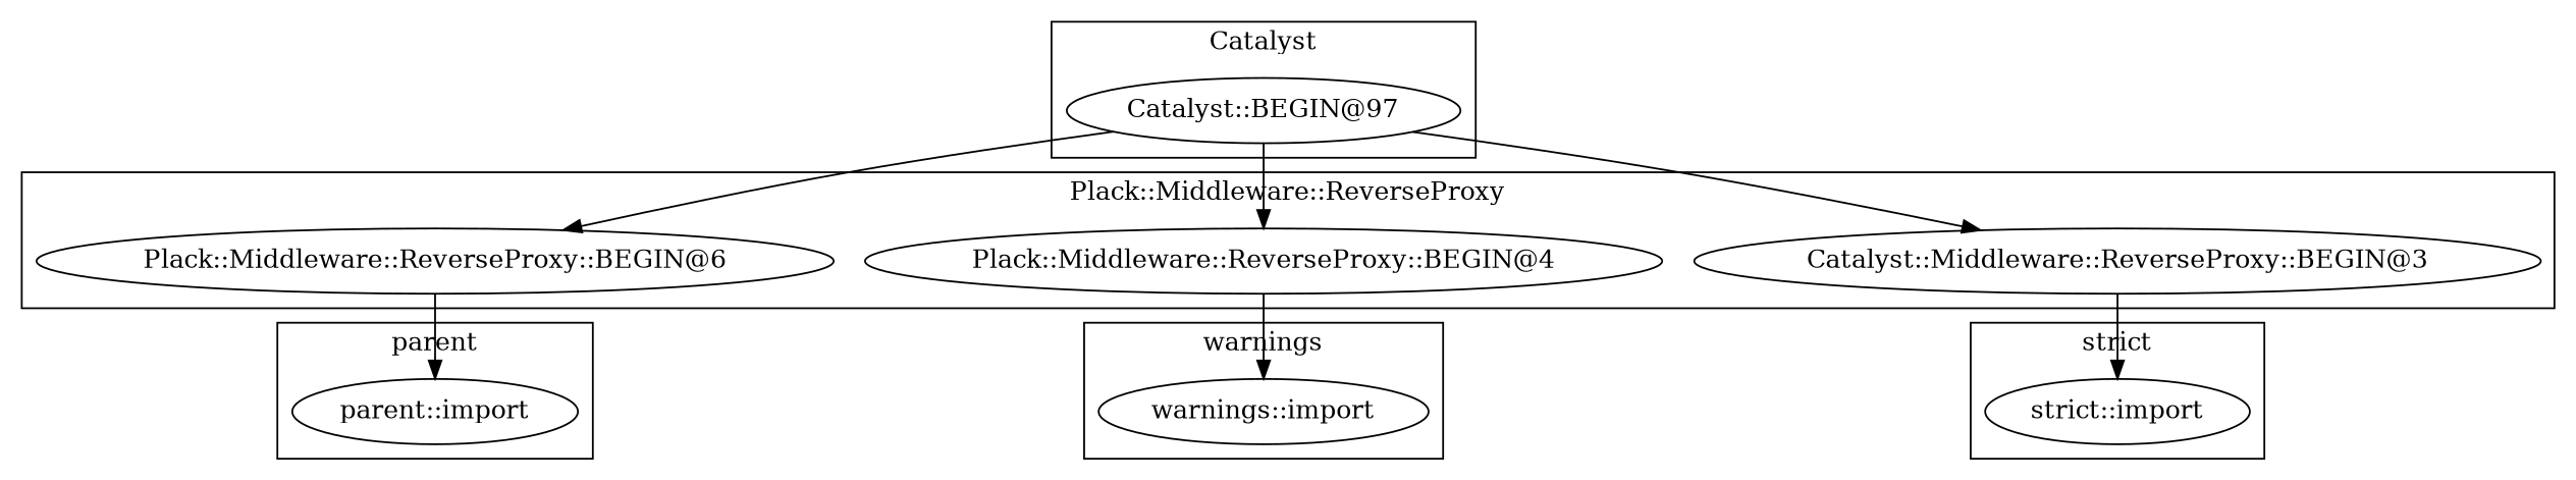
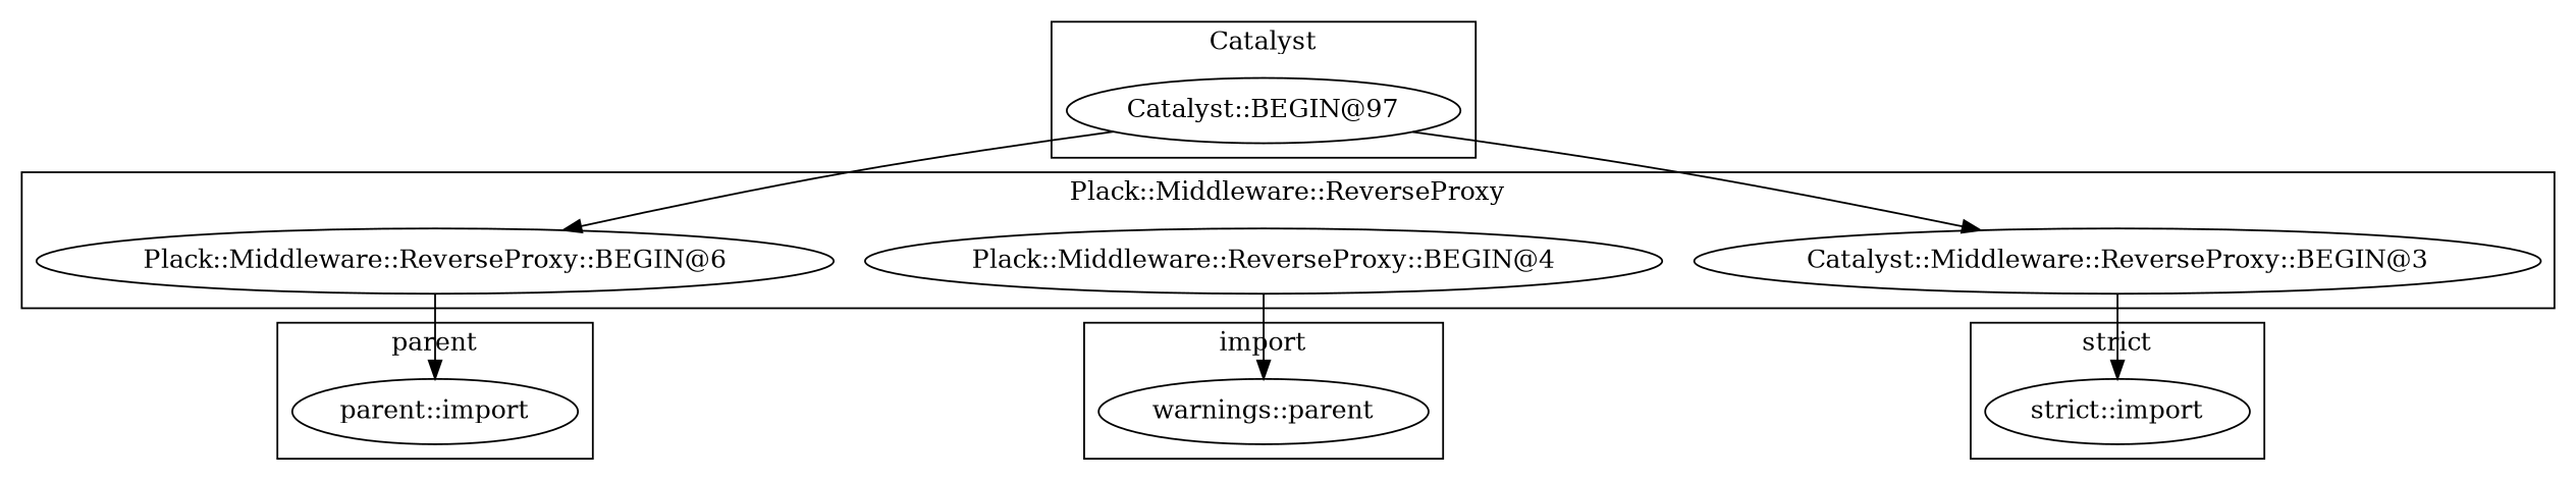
  digraph {
-   "warnings::import"
+   "warnings::import" [label="warnings::parent"]
    n2 [label="Catalyst::BEGIN@97"]
    "Plack::Middleware::ReverseProxy::BEGIN@6"
    "Plack::Middleware::ReverseProxy::BEGIN@4"
    n5 [label="Catalyst::Middleware::ReverseProxy::BEGIN@3"]
    "parent::import"
    "strict::import"
    subgraph cluster_1 {
-     label=warnings
+     label=import
      "warnings::import"
    }
    subgraph cluster_2 {
      label=Catalyst
      n2
    }
    subgraph cluster_3 {
      label="Plack::Middleware::ReverseProxy"
      "Plack::Middleware::ReverseProxy::BEGIN@6"
      "Plack::Middleware::ReverseProxy::BEGIN@4"
      n5
    }
    subgraph cluster_4 {
      label=parent
      "parent::import"
    }
    subgraph cluster_5 {
      label="strict"
      "strict::import"
    }
    n2 -> "Plack::Middleware::ReverseProxy::BEGIN@6"
-   n2 -> "Plack::Middleware::ReverseProxy::BEGIN@4"
    n2 -> n5
    "Plack::Middleware::ReverseProxy::BEGIN@6" -> "parent::import"
    "Plack::Middleware::ReverseProxy::BEGIN@4" -> "warnings::import"
    n5 -> "strict::import"
  }
